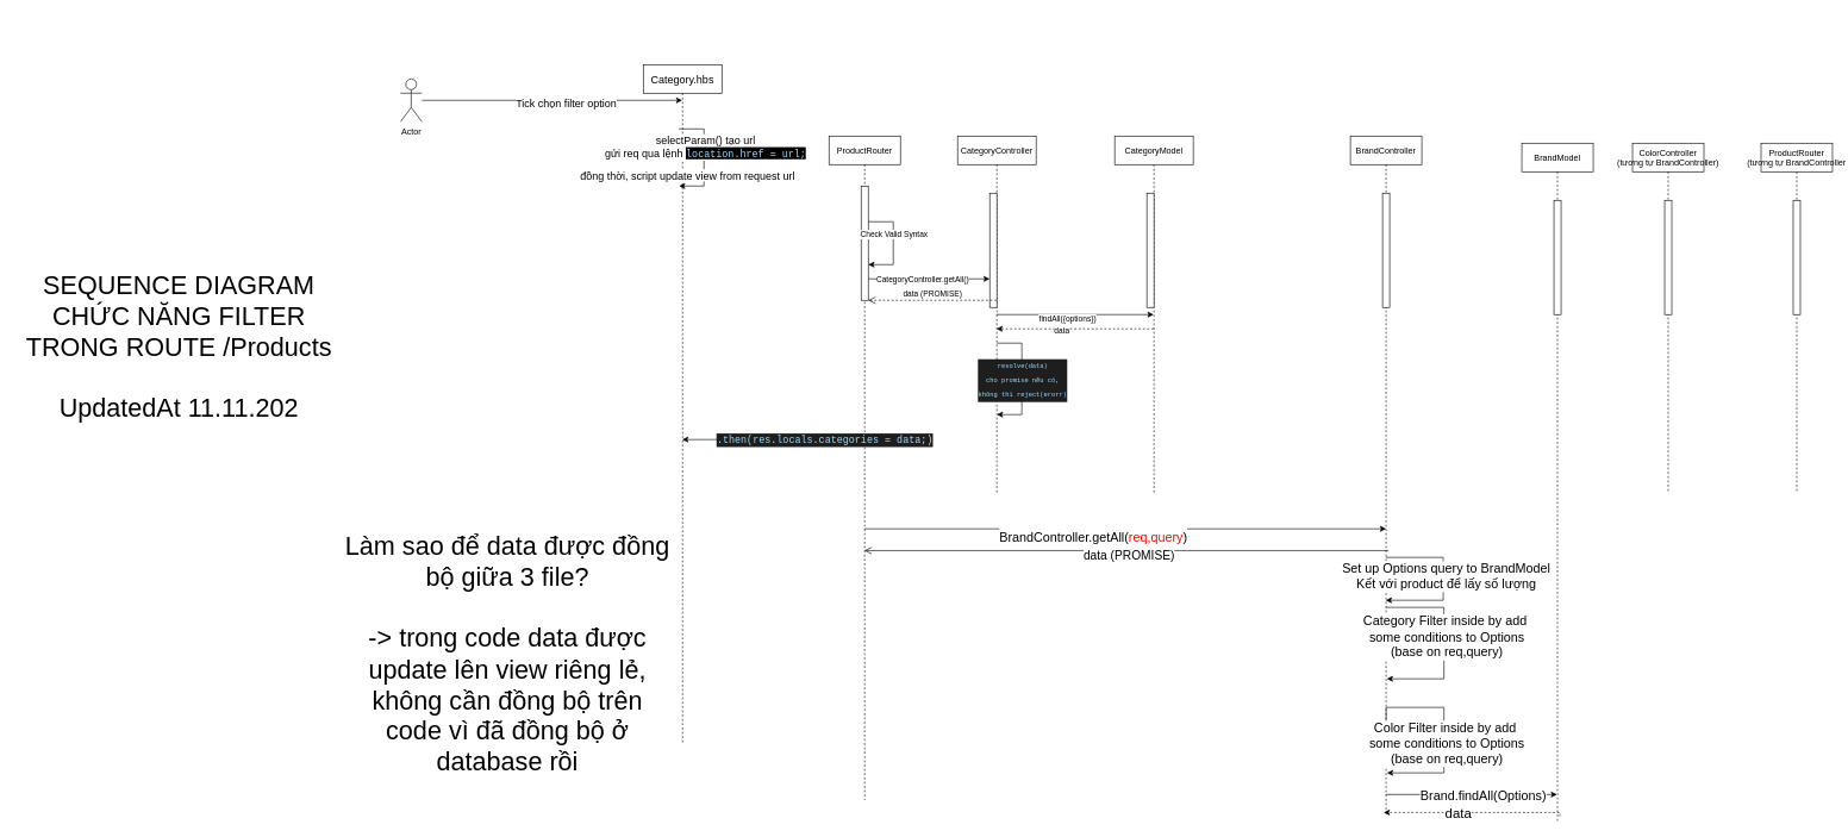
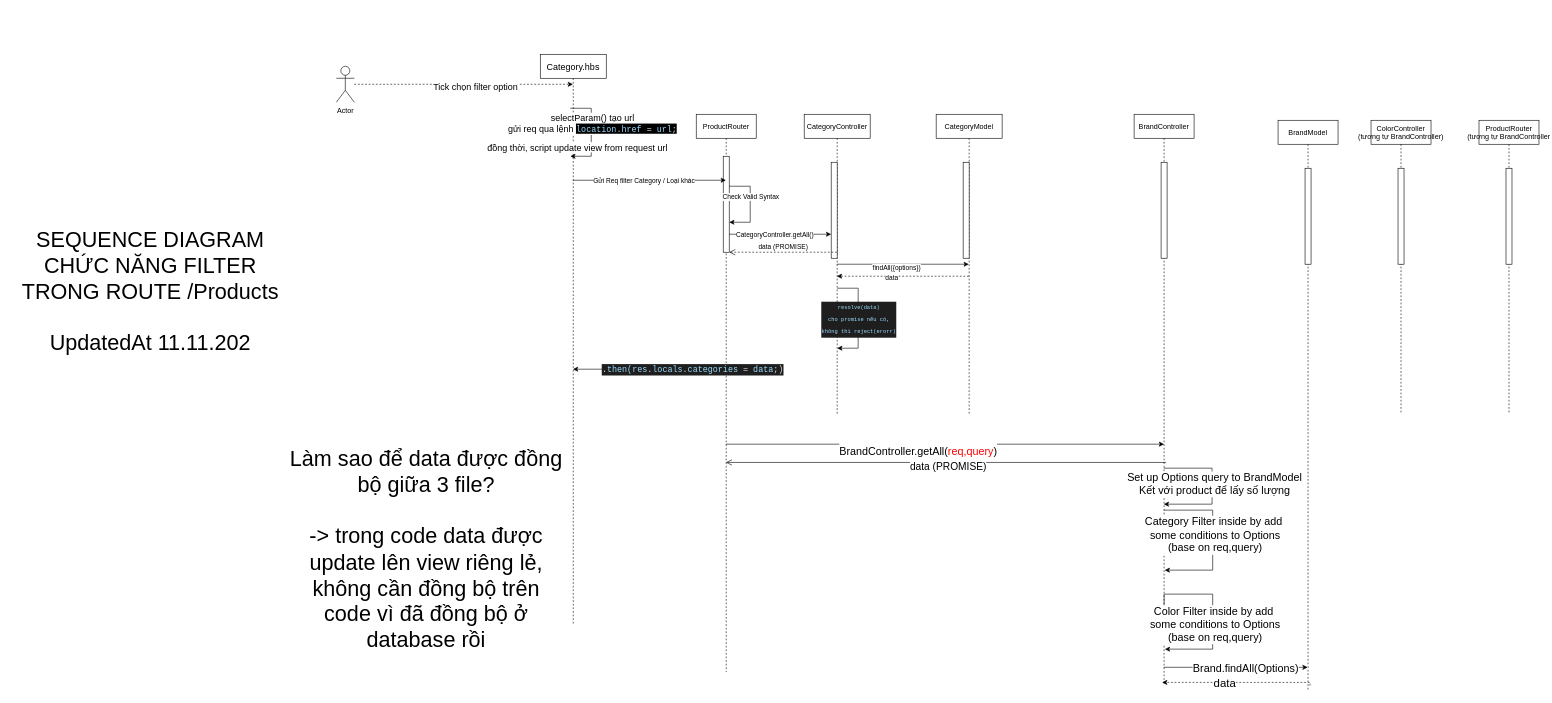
  <mxCell id="0" />
  <mxCell id="1" parent="0" />
  <mxCell id="2" value="ProductRouter" style="shape=umlLifeline;perimeter=lifelinePerimeter;container=1;collapsible=0;recursiveResize=0;rounded=0;shadow=0;strokeWidth=1;" parent="1" vertex="1"><mxGeometry x="1160" y="190" width="100" height="930" as="geometry" /></mxCell>
  <mxCell id="3" value="" style="points=[];perimeter=orthogonalPerimeter;rounded=0;shadow=0;strokeWidth=1;" parent="2" vertex="1"><mxGeometry x="45" y="70" width="10" height="160" as="geometry" /></mxCell>
  <mxCell id="4" style="edgeStyle=orthogonalEdgeStyle;rounded=0;orthogonalLoop=1;jettySize=auto;html=1;" parent="2" source="3" target="3" edge="1"><mxGeometry relative="1" as="geometry"><Array as="points"><mxPoint x="90" y="120" /></Array></mxGeometry></mxCell>
  <mxCell id="5" value="Check Valid Syntax" style="edgeLabel;html=1;align=center;verticalAlign=middle;resizable=0;points=[];" parent="4" vertex="1" connectable="0"><mxGeometry x="-0.203" relative="1" as="geometry"><mxPoint as="offset" /></mxGeometry></mxCell>
  <mxCell id="6" style="edgeStyle=orthogonalEdgeStyle;rounded=0;orthogonalLoop=1;jettySize=auto;html=1;" parent="2" edge="1" target="48"><mxGeometry relative="1" as="geometry"><mxPoint x="50" y="430" as="sourcePoint" /><mxPoint x="50" y="490" as="targetPoint" /><Array as="points"><mxPoint x="85" y="430" /><mxPoint x="85" y="425" /></Array></mxGeometry></mxCell>
  <mxCell id="7" value="&lt;div style=&quot;color: rgb(212 , 212 , 212) ; background-color: rgb(30 , 30 , 30) ; font-family: &amp;#34;consolas&amp;#34; , &amp;#34;courier new&amp;#34; , monospace ; font-size: 14px ; line-height: 19px&quot;&gt;&lt;span style=&quot;color: #9cdcfe&quot;&gt;.then(res&lt;/span&gt;.&lt;span style=&quot;color: #9cdcfe&quot;&gt;locals&lt;/span&gt;.&lt;span style=&quot;color: #9cdcfe&quot;&gt;categories&lt;/span&gt; = &lt;span style=&quot;color: #9cdcfe&quot;&gt;data&lt;/span&gt;;)&lt;/div&gt;" style="edgeLabel;html=1;align=center;verticalAlign=middle;resizable=0;points=[];" parent="6" vertex="1" connectable="0"><mxGeometry x="-0.203" relative="1" as="geometry"><mxPoint as="offset" /></mxGeometry></mxCell>
  <mxCell id="8" style="edgeStyle=orthogonalEdgeStyle;rounded=0;orthogonalLoop=1;jettySize=auto;html=1;" edge="1" parent="1" source="10" target="30"><mxGeometry relative="1" as="geometry" /></mxCell>
  <mxCell id="9" value="findAll({options})" style="edgeLabel;html=1;align=center;verticalAlign=middle;resizable=0;points=[];" vertex="1" connectable="0" parent="8"><mxGeometry x="-0.103" y="-5" relative="1" as="geometry"><mxPoint as="offset" /></mxGeometry></mxCell>
  <mxCell id="10" value="CategoryController" style="shape=umlLifeline;perimeter=lifelinePerimeter;container=1;collapsible=0;recursiveResize=0;rounded=0;shadow=0;strokeWidth=1;" parent="1" vertex="1"><mxGeometry x="1340" y="190" width="110" height="500" as="geometry" /></mxCell>
  <mxCell id="11" value="" style="points=[];perimeter=orthogonalPerimeter;rounded=0;shadow=0;strokeWidth=1;" parent="10" vertex="1"><mxGeometry x="45" y="80" width="10" height="160" as="geometry" /></mxCell>
  <mxCell id="12" style="edgeStyle=orthogonalEdgeStyle;rounded=0;orthogonalLoop=1;jettySize=auto;html=1;" edge="1" parent="10"><mxGeometry relative="1" as="geometry"><mxPoint x="55" y="290" as="sourcePoint" /><mxPoint x="55" y="390" as="targetPoint" /><Array as="points"><mxPoint x="90" y="290" /><mxPoint x="90" y="390" /><mxPoint x="55" y="390" /></Array></mxGeometry></mxCell>
  <mxCell id="13" value="&lt;div style=&quot;background-color: rgb(30 , 30 , 30) ; font-family: &amp;#34;consolas&amp;#34; , &amp;#34;courier new&amp;#34; , monospace ; line-height: 19px&quot;&gt;&lt;font color=&quot;#9cdcfe&quot; style=&quot;font-size: 9px&quot;&gt;resolve(data) &lt;br&gt;cho promise nếu có, &lt;br&gt;không thì reject(erorr)&lt;/font&gt;&lt;/div&gt;" style="edgeLabel;html=1;align=center;verticalAlign=middle;resizable=0;points=[];" vertex="1" connectable="0" parent="12"><mxGeometry x="-0.203" relative="1" as="geometry"><mxPoint y="18" as="offset" /></mxGeometry></mxCell>
- <mxCell id="16" style="edgeStyle=orthogonalEdgeStyle;rounded=0;orthogonalLoop=1;jettySize=auto;html=1;fontSize=15;fontColor=#000000;strokeWidth=1;" edge="1" parent="1" source="18" target="48"><mxGeometry relative="1" as="geometry"><Array as="points"><mxPoint x="575" y="150" /></Array></mxGeometry></mxCell>
+ <mxCell id="14" style="edgeStyle=orthogonalEdgeStyle;rounded=0;orthogonalLoop=1;jettySize=auto;html=1;" parent="1" source="48" target="2" edge="1"><mxGeometry relative="1" as="geometry"><Array as="points"><mxPoint x="1080" y="300" /><mxPoint x="1080" y="300" /></Array><mxPoint x="761" y="320" as="sourcePoint" /><mxPoint x="890" y="360" as="targetPoint" /></mxGeometry></mxCell>
+ <mxCell id="15" value="Gửi Req filter Category / Loại khác" style="edgeLabel;html=1;align=center;verticalAlign=middle;resizable=0;points=[];" parent="14" vertex="1" connectable="0"><mxGeometry x="-0.246" relative="1" as="geometry"><mxPoint x="22" as="offset" /></mxGeometry></mxCell>
+ <mxCell id="16" style="edgeStyle=orthogonalEdgeStyle;rounded=0;orthogonalLoop=1;jettySize=auto;html=1;fontSize=15;fontColor=#000000;strokeWidth=1;dashed=1;" edge="1" parent="1" source="18" target="48"><mxGeometry relative="1" as="geometry"><Array as="points"><mxPoint x="575" y="150" /></Array></mxGeometry></mxCell>
  <mxCell id="17" value="Tick chọn filter option" style="edgeLabel;html=1;align=center;verticalAlign=middle;resizable=0;points=[];fontSize=15;fontColor=#000000;" vertex="1" connectable="0" parent="16"><mxGeometry x="0.101" y="-3" relative="1" as="geometry"><mxPoint as="offset" /></mxGeometry></mxCell>
  <mxCell id="18" value="Actor" style="shape=umlActor;verticalLabelPosition=bottom;verticalAlign=top;html=1;" parent="1" vertex="1"><mxGeometry x="560" y="110" width="30" height="60" as="geometry" /></mxCell>
  <mxCell id="19" value="BrandController" style="shape=umlLifeline;perimeter=lifelinePerimeter;container=1;collapsible=0;recursiveResize=0;rounded=0;shadow=0;strokeWidth=1;" parent="1" vertex="1"><mxGeometry x="1890" y="190" width="100" height="950" as="geometry" /></mxCell>
  <mxCell id="20" value="" style="points=[];perimeter=orthogonalPerimeter;rounded=0;shadow=0;strokeWidth=1;" parent="19" vertex="1"><mxGeometry x="45" y="80" width="10" height="160" as="geometry" /></mxCell>
  <mxCell id="21" style="edgeStyle=orthogonalEdgeStyle;rounded=0;orthogonalLoop=1;jettySize=auto;html=1;" parent="1" source="3" target="11" edge="1"><mxGeometry relative="1" as="geometry"><Array as="points"><mxPoint x="1370" y="390" /><mxPoint x="1370" y="390" /></Array></mxGeometry></mxCell>
  <mxCell id="22" value="CategoryController.getAll()" style="edgeLabel;html=1;align=center;verticalAlign=middle;resizable=0;points=[];" parent="21" vertex="1" connectable="0"><mxGeometry x="-0.122" relative="1" as="geometry"><mxPoint as="offset" /></mxGeometry></mxCell>
  <mxCell id="23" value="data (PROMISE)" style="html=1;verticalAlign=bottom;endArrow=open;dashed=1;endSize=8;rounded=0;" parent="1" source="10" target="3" edge="1"><mxGeometry relative="1" as="geometry"><mxPoint x="1360" y="430" as="sourcePoint" /><mxPoint x="1280" y="430" as="targetPoint" /></mxGeometry></mxCell>
  <mxCell id="24" value="ColorController&#10;(tương tự BrandController)" style="shape=umlLifeline;perimeter=lifelinePerimeter;container=1;collapsible=0;recursiveResize=0;rounded=0;shadow=0;strokeWidth=1;" parent="1" vertex="1"><mxGeometry x="2285" y="200" width="100" height="490" as="geometry" /></mxCell>
  <mxCell id="25" value="" style="points=[];perimeter=orthogonalPerimeter;rounded=0;shadow=0;strokeWidth=1;" parent="24" vertex="1"><mxGeometry x="45" y="80" width="10" height="160" as="geometry" /></mxCell>
  <mxCell id="26" value="ProductRouter&#10;(tương tự BrandController" style="shape=umlLifeline;perimeter=lifelinePerimeter;container=1;collapsible=0;recursiveResize=0;rounded=0;shadow=0;strokeWidth=1;" parent="1" vertex="1"><mxGeometry x="2465" y="200" width="100" height="490" as="geometry" /></mxCell>
  <mxCell id="27" value="" style="points=[];perimeter=orthogonalPerimeter;rounded=0;shadow=0;strokeWidth=1;" parent="26" vertex="1"><mxGeometry x="45" y="80" width="10" height="160" as="geometry" /></mxCell>
  <mxCell id="28" style="edgeStyle=orthogonalEdgeStyle;rounded=0;orthogonalLoop=1;jettySize=auto;html=1;dashed=1;" edge="1" parent="1" source="30" target="10"><mxGeometry relative="1" as="geometry"><Array as="points"><mxPoint x="1550" y="460" /><mxPoint x="1550" y="460" /></Array></mxGeometry></mxCell>
  <mxCell id="29" value="data" style="edgeLabel;html=1;align=center;verticalAlign=middle;resizable=0;points=[];" vertex="1" connectable="0" parent="28"><mxGeometry x="0.175" y="2" relative="1" as="geometry"><mxPoint as="offset" /></mxGeometry></mxCell>
  <mxCell id="30" value="CategoryModel" style="shape=umlLifeline;perimeter=lifelinePerimeter;container=1;collapsible=0;recursiveResize=0;rounded=0;shadow=0;strokeWidth=1;" vertex="1" parent="1"><mxGeometry x="1560" y="190" width="110" height="500" as="geometry" /></mxCell>
  <mxCell id="31" value="" style="points=[];perimeter=orthogonalPerimeter;rounded=0;shadow=0;strokeWidth=1;" vertex="1" parent="30"><mxGeometry x="45" y="80" width="10" height="160" as="geometry" /></mxCell>
  <mxCell id="32" value="" style="endArrow=classic;html=1;rounded=0;fontSize=9;" edge="1" parent="1" source="2"><mxGeometry width="50" height="50" relative="1" as="geometry"><mxPoint x="1310" y="890" as="sourcePoint" /><mxPoint x="1940" y="740" as="targetPoint" /></mxGeometry></mxCell>
  <mxCell id="33" value="&lt;font style=&quot;font-size: 18px&quot;&gt;BrandController.getAll(&lt;font color=&quot;#ff0000&quot;&gt;req,query&lt;/font&gt;)&lt;/font&gt;" style="edgeLabel;html=1;align=center;verticalAlign=middle;resizable=0;points=[];fontSize=36;" vertex="1" connectable="0" parent="32"><mxGeometry x="-0.217" y="-5" relative="1" as="geometry"><mxPoint x="34" as="offset" /></mxGeometry></mxCell>
  <mxCell id="34" style="edgeStyle=orthogonalEdgeStyle;rounded=0;orthogonalLoop=1;jettySize=auto;html=1;fontSize=18;fontColor=#FF0000;" edge="1" parent="1" source="19" target="19"><mxGeometry relative="1" as="geometry"><Array as="points"><mxPoint x="2020" y="780" /><mxPoint x="2020" y="840" /></Array></mxGeometry></mxCell>
  <mxCell id="35" value="&lt;font color=&quot;#000000&quot; style=&quot;font-size: 18px;&quot;&gt;Set up Options query to BrandModel&lt;br style=&quot;font-size: 18px;&quot;&gt;Kết với product để lấy số lượng&lt;br style=&quot;font-size: 18px;&quot;&gt;&lt;/font&gt;" style="edgeLabel;html=1;align=center;verticalAlign=middle;resizable=0;points=[];fontSize=18;fontColor=#FF0000;" vertex="1" connectable="0" parent="34"><mxGeometry x="-0.226" y="3" relative="1" as="geometry"><mxPoint y="21" as="offset" /></mxGeometry></mxCell>
  <mxCell id="36" style="edgeStyle=orthogonalEdgeStyle;rounded=0;orthogonalLoop=1;jettySize=auto;html=1;fontSize=18;fontColor=#FF0000;" edge="1" parent="1"><mxGeometry relative="1" as="geometry"><mxPoint x="1940.004" y="849.999" as="sourcePoint" /><mxPoint x="1941" y="950" as="targetPoint" /><Array as="points"><mxPoint x="2021" y="850" /><mxPoint x="2021" y="950" /><mxPoint x="1941" y="950" /></Array></mxGeometry></mxCell>
  <mxCell id="37" value="&lt;font color=&quot;#000000&quot;&gt;Category Filter inside by add&amp;nbsp;&lt;br&gt;some conditions to Options &lt;br&gt;(base on req,query)&lt;br&gt;&lt;/font&gt;" style="edgeLabel;html=1;align=center;verticalAlign=middle;resizable=0;points=[];fontSize=18;fontColor=#FF0000;" vertex="1" connectable="0" parent="36"><mxGeometry x="-0.226" y="3" relative="1" as="geometry"><mxPoint y="21" as="offset" /></mxGeometry></mxCell>
  <mxCell id="38" style="edgeStyle=orthogonalEdgeStyle;rounded=0;orthogonalLoop=1;jettySize=auto;html=1;fontSize=18;fontColor=#FF0000;entryX=0.506;entryY=0.829;entryDx=0;entryDy=0;entryPerimeter=0;" edge="1" parent="1"><mxGeometry relative="1" as="geometry"><mxPoint x="1940.004" y="1009.999" as="sourcePoint" /><mxPoint x="1941.28" y="1081.69" as="targetPoint" /><Array as="points"><mxPoint x="1940" y="990" /><mxPoint x="2021" y="990" /><mxPoint x="2021" y="1082" /></Array></mxGeometry></mxCell>
  <mxCell id="39" value="&lt;font color=&quot;#000000&quot;&gt;Color Filter inside by add&amp;nbsp;&lt;br&gt;some conditions to Options&lt;br&gt;(&lt;/font&gt;&lt;span style=&quot;color: rgb(0 , 0 , 0)&quot;&gt;base on req,query)&lt;/span&gt;&lt;font color=&quot;#000000&quot;&gt;&lt;br&gt;&lt;/font&gt;" style="edgeLabel;html=1;align=center;verticalAlign=middle;resizable=0;points=[];fontSize=18;fontColor=#FF0000;" vertex="1" connectable="0" parent="38"><mxGeometry x="-0.226" y="3" relative="1" as="geometry"><mxPoint y="46" as="offset" /></mxGeometry></mxCell>
  <mxCell id="40" value="BrandModel" style="shape=umlLifeline;perimeter=lifelinePerimeter;container=1;collapsible=0;recursiveResize=0;rounded=0;shadow=0;strokeWidth=1;" vertex="1" parent="1"><mxGeometry x="2130" y="200" width="100" height="950" as="geometry" /></mxCell>
  <mxCell id="41" value="" style="points=[];perimeter=orthogonalPerimeter;rounded=0;shadow=0;strokeWidth=1;" vertex="1" parent="40"><mxGeometry x="45" y="80" width="10" height="160" as="geometry" /></mxCell>
  <mxCell id="42" value="" style="endArrow=classic;html=1;rounded=0;fontSize=18;fontColor=#000000;entryX=0.493;entryY=0.96;entryDx=0;entryDy=0;entryPerimeter=0;" edge="1" parent="1" source="19" target="40"><mxGeometry width="50" height="50" relative="1" as="geometry"><mxPoint x="1840" y="1200" as="sourcePoint" /><mxPoint x="1890" y="1150" as="targetPoint" /></mxGeometry></mxCell>
  <mxCell id="43" value="Brand.findAll(Options)" style="edgeLabel;html=1;align=center;verticalAlign=middle;resizable=0;points=[];fontSize=18;fontColor=#000000;" vertex="1" connectable="0" parent="42"><mxGeometry x="0.135" y="-1" relative="1" as="geometry"><mxPoint as="offset" /></mxGeometry></mxCell>
  <mxCell id="44" value="&lt;font style=&quot;font-size: 17px&quot;&gt;data (PROMISE)&lt;/font&gt;" style="html=1;verticalAlign=bottom;endArrow=open;dashed=0;endSize=8;rounded=0;exitX=0.533;exitY=0.611;exitDx=0;exitDy=0;exitPerimeter=0;" edge="1" parent="1" source="19" target="2"><mxGeometry x="-0.01" y="20" relative="1" as="geometry"><mxPoint x="1529.5" y="840" as="sourcePoint" /><mxPoint x="1350" y="840" as="targetPoint" /><mxPoint as="offset" /></mxGeometry></mxCell>
  <mxCell id="45" style="edgeStyle=orthogonalEdgeStyle;rounded=0;orthogonalLoop=1;jettySize=auto;html=1;dashed=1;exitX=0.533;exitY=0.992;exitDx=0;exitDy=0;exitPerimeter=0;entryX=0.467;entryY=0.997;entryDx=0;entryDy=0;entryPerimeter=0;" edge="1" parent="1" source="40" target="19"><mxGeometry relative="1" as="geometry"><mxPoint x="2180.67" y="1160" as="sourcePoint" /><mxPoint x="1960.003" y="1160" as="targetPoint" /><Array as="points"><mxPoint x="2183" y="1137" /></Array></mxGeometry></mxCell>
  <mxCell id="46" value="data" style="edgeLabel;html=1;align=center;verticalAlign=middle;resizable=0;points=[];fontSize=19;" vertex="1" connectable="0" parent="45"><mxGeometry x="0.175" y="2" relative="1" as="geometry"><mxPoint as="offset" /></mxGeometry></mxCell>
  <mxCell id="47" value="&lt;span style=&quot;font-size: 36px&quot;&gt;Làm sao để data được đồng bộ giữa 3 file?&lt;br&gt;&lt;br&gt;-&amp;gt; trong code data được update lên view riêng lẻ, không cần đồng bộ trên code vì đã đồng bộ ở database rồi&lt;br&gt;&lt;/span&gt;" style="text;html=1;strokeColor=none;fillColor=none;align=center;verticalAlign=middle;whiteSpace=wrap;rounded=0;fontSize=9;" vertex="1" parent="1"><mxGeometry x="480" y="710" width="460" height="410" as="geometry" /></mxCell>
  <mxCell id="48" value="&lt;font style=&quot;font-size: 15px&quot;&gt;Category.hbs&lt;/font&gt;" style="shape=umlLifeline;perimeter=lifelinePerimeter;whiteSpace=wrap;html=1;container=1;collapsible=0;recursiveResize=0;outlineConnect=0;fontSize=18;fontColor=#000000;" vertex="1" parent="1"><mxGeometry x="900" y="90" width="110" height="950" as="geometry" /></mxCell>
  <mxCell id="49" style="edgeStyle=orthogonalEdgeStyle;rounded=0;orthogonalLoop=1;jettySize=auto;html=1;" edge="1" parent="48"><mxGeometry relative="1" as="geometry"><mxPoint x="50" y="90" as="sourcePoint" /><mxPoint x="50" y="170" as="targetPoint" /><Array as="points"><mxPoint x="85" y="90" /><mxPoint x="85" y="170" /><mxPoint x="50" y="170" /></Array></mxGeometry></mxCell>
  <mxCell id="50" value="selectParam() tạo url&lt;br&gt;gửi req qua lệnh&amp;nbsp;&lt;span style=&quot;background-color: rgb(0 , 0 , 0)&quot;&gt;&lt;span style=&quot;font-family: &amp;#34;consolas&amp;#34; , &amp;#34;courier new&amp;#34; , monospace ; font-size: 14px ; color: rgb(156 , 220 , 254)&quot;&gt;location&lt;/span&gt;&lt;span style=&quot;color: rgb(212 , 212 , 212) ; font-family: &amp;#34;consolas&amp;#34; , &amp;#34;courier new&amp;#34; , monospace ; font-size: 14px&quot;&gt;.&lt;/span&gt;&lt;span style=&quot;font-family: &amp;#34;consolas&amp;#34; , &amp;#34;courier new&amp;#34; , monospace ; font-size: 14px ; color: rgb(156 , 220 , 254)&quot;&gt;href&lt;/span&gt;&lt;span style=&quot;color: rgb(212 , 212 , 212) ; font-family: &amp;#34;consolas&amp;#34; , &amp;#34;courier new&amp;#34; , monospace ; font-size: 14px&quot;&gt; = &lt;/span&gt;&lt;span style=&quot;font-family: &amp;#34;consolas&amp;#34; , &amp;#34;courier new&amp;#34; , monospace ; font-size: 14px ; color: rgb(156 , 220 , 254)&quot;&gt;url&lt;/span&gt;&lt;span style=&quot;color: rgb(212 , 212 , 212) ; font-family: &amp;#34;consolas&amp;#34; , &amp;#34;courier new&amp;#34; , monospace ; font-size: 14px&quot;&gt;;&lt;/span&gt;&lt;/span&gt;" style="edgeLabel;html=1;align=center;verticalAlign=middle;resizable=0;points=[];fontSize=15;fontColor=#000000;" vertex="1" connectable="0" parent="49"><mxGeometry x="-0.2" y="1" relative="1" as="geometry"><mxPoint as="offset" /></mxGeometry></mxCell>
  <mxCell id="51" value="&lt;span style=&quot;font-size: 36px&quot;&gt;SEQUENCE DIAGRAM CHỨC NĂNG FILTER TRONG ROUTE /Products&lt;br&gt;&lt;br&gt;UpdatedAt 11.11.202&lt;br&gt;&lt;/span&gt;" style="text;html=1;strokeColor=none;fillColor=none;align=center;verticalAlign=middle;whiteSpace=wrap;rounded=0;fontSize=9;" vertex="1" parent="1"><mxGeometry x="20" y="20" width="460" height="930" as="geometry" /></mxCell>
  <mxCell id="52" value="&lt;span style=&quot;color: rgb(0 , 0 , 0) ; font-family: &amp;#34;helvetica&amp;#34; ; font-size: 15px ; font-style: normal ; font-weight: 400 ; letter-spacing: normal ; text-align: center ; text-indent: 0px ; text-transform: none ; word-spacing: 0px ; background-color: rgb(255 , 255 , 255) ; display: inline ; float: none&quot;&gt;đồng thời, script update view from request url&lt;/span&gt;" style="text;whiteSpace=wrap;html=1;fontSize=15;fontColor=#000000;" vertex="1" parent="1"><mxGeometry x="810" y="230" width="320" height="30" as="geometry" /></mxCell>
